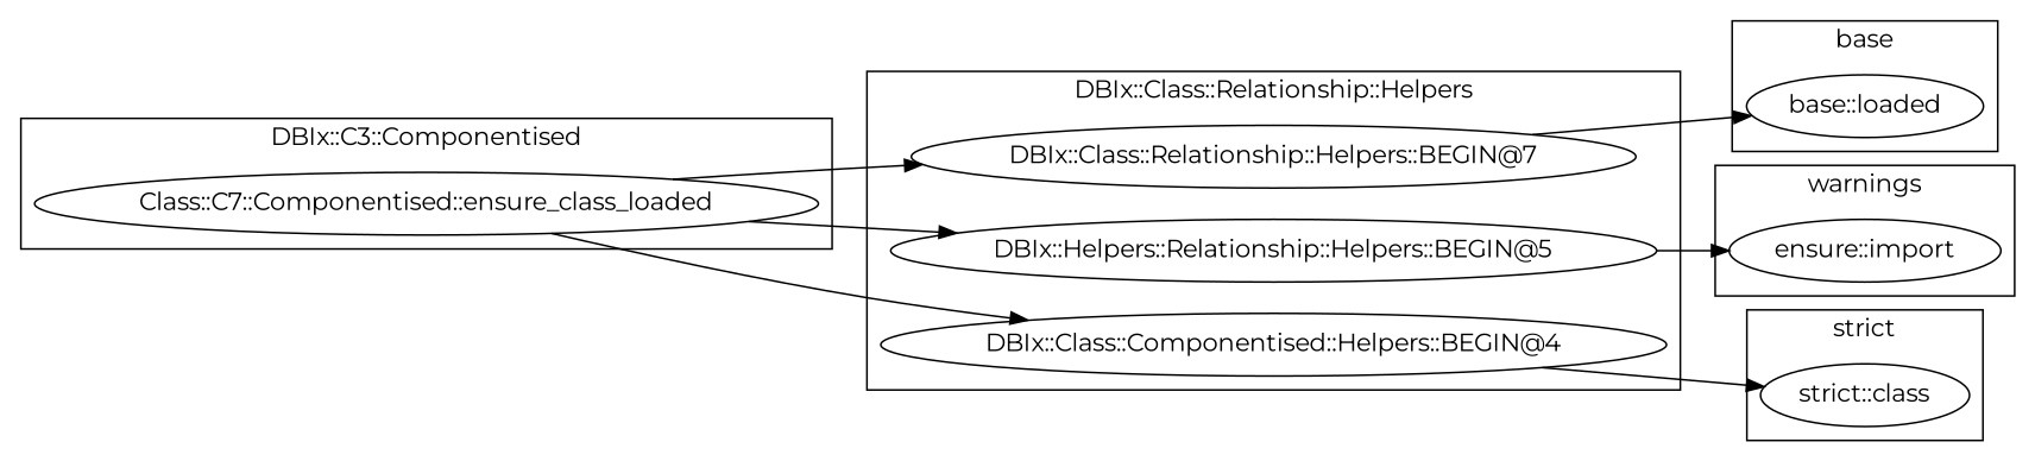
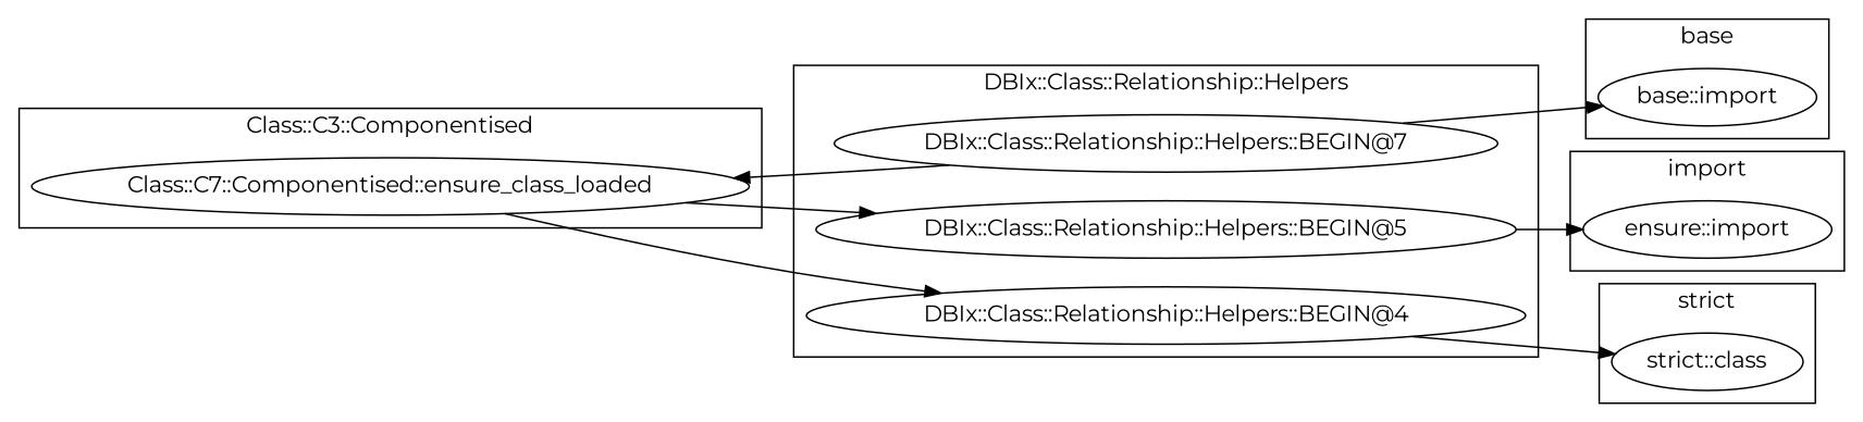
  digraph {
    fontname=Montserrat
    rankdir=LR
    node [fontname=Montserrat]
    edge [fontname=Montserrat]
    n1 [label="Class::C7::Componentised::ensure_class_loaded"]
-   "base::import" [label="base::loaded"]
+   "base::import"
    "DBIx::Class::Relationship::Helpers::BEGIN@7"
-   "DBIx::Class::Relationship::Helpers::BEGIN@5" [label="DBIx::Helpers::Relationship::Helpers::BEGIN@5"]
-   "DBIx::Class::Relationship::Helpers::BEGIN@4" [label="DBIx::Class::Componentised::Helpers::BEGIN@4"]
+   "DBIx::Class::Relationship::Helpers::BEGIN@5"
+   "DBIx::Class::Relationship::Helpers::BEGIN@4"
    n6 [label="ensure::import"]
    n7 [label="strict::class"]
    subgraph cluster_1 {
-     label="DBIx::C3::Componentised"
+     label="Class::C3::Componentised"
      n1
    }
    subgraph cluster_2 {
      label=base
      "base::import"
    }
    subgraph cluster_3 {
      label="DBIx::Class::Relationship::Helpers"
      "DBIx::Class::Relationship::Helpers::BEGIN@7"
      "DBIx::Class::Relationship::Helpers::BEGIN@5"
      "DBIx::Class::Relationship::Helpers::BEGIN@4"
    }
    subgraph cluster_4 {
-     label=warnings
+     label=import
      n6
    }
    subgraph cluster_5 {
      label="strict"
      n7
    }
-   n1 -> "DBIx::Class::Relationship::Helpers::BEGIN@7"
+   "DBIx::Class::Relationship::Helpers::BEGIN@7" -> n1
    n1 -> "DBIx::Class::Relationship::Helpers::BEGIN@5"
    n1 -> "DBIx::Class::Relationship::Helpers::BEGIN@4"
    "DBIx::Class::Relationship::Helpers::BEGIN@7" -> "base::import"
    "DBIx::Class::Relationship::Helpers::BEGIN@5" -> n6
    "DBIx::Class::Relationship::Helpers::BEGIN@4" -> n7
  }
